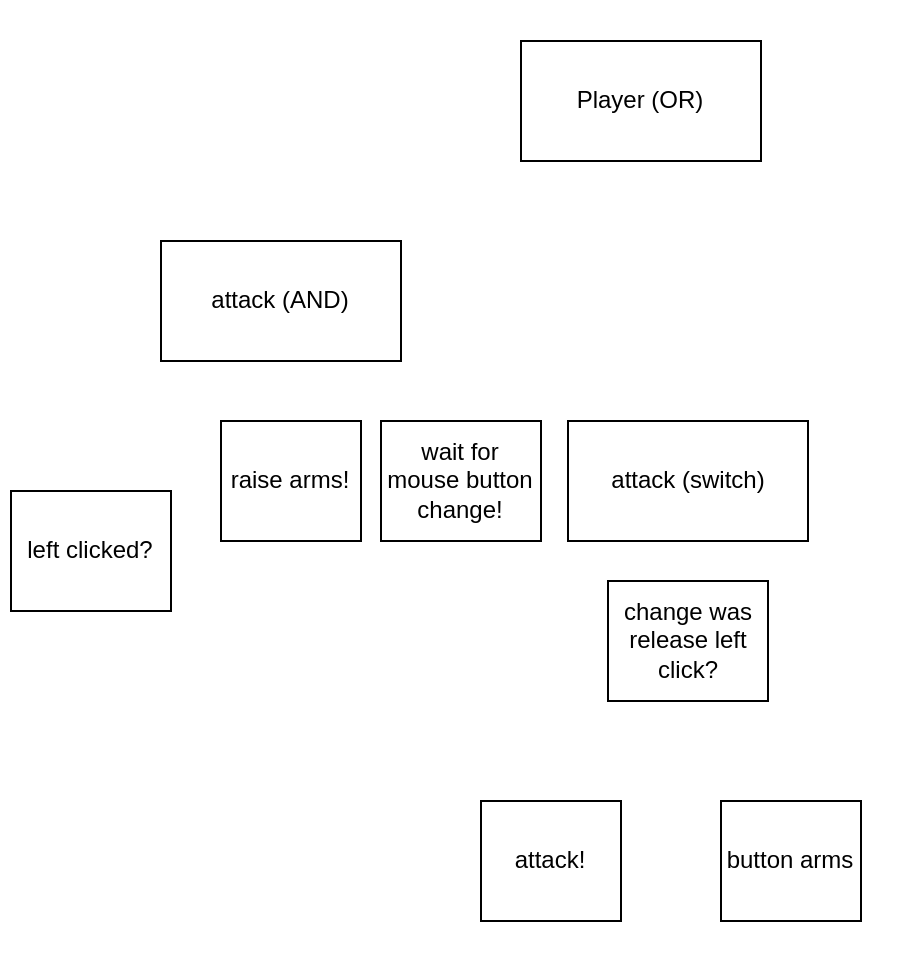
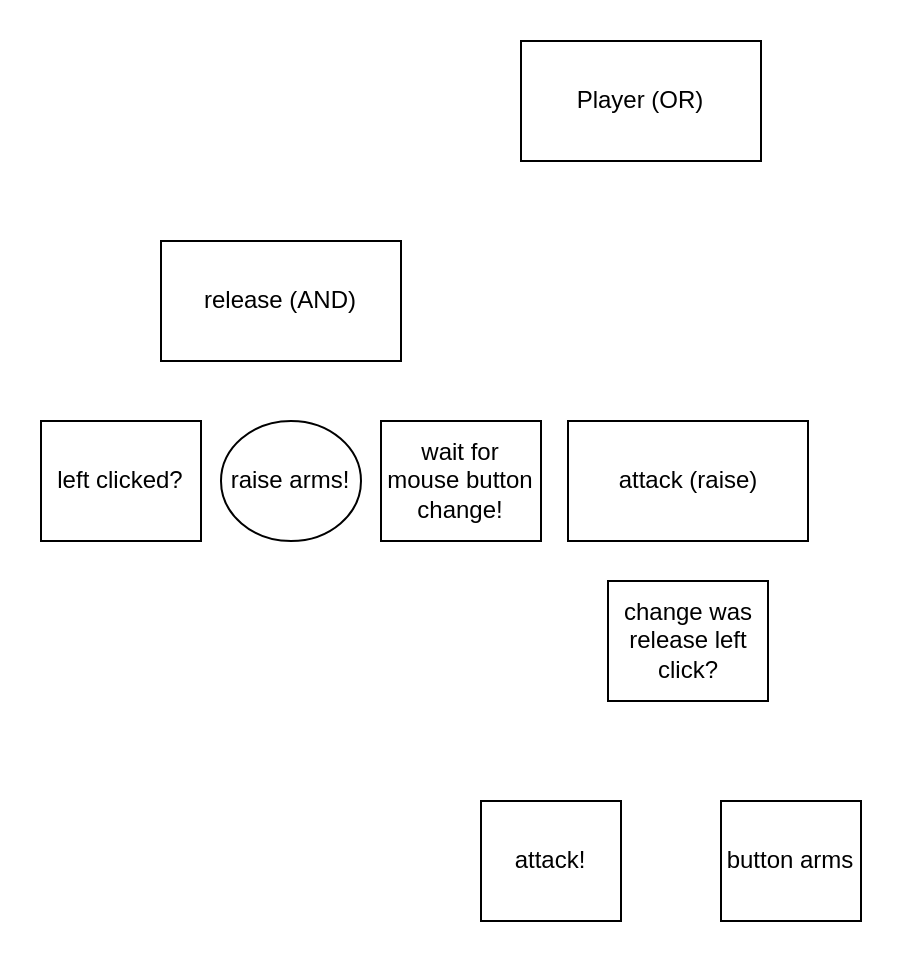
  <mxCell id="0" />
  <mxCell id="1" parent="0" />
  <mxCell id="2" value="Player (OR)" style="rounded=0;whiteSpace=wrap;html=1;" vertex="1" parent="1"><mxGeometry x="260" y="20" width="120" height="60" as="geometry" /></mxCell>
- <mxCell id="3" value="attack (AND)" style="rounded=0;whiteSpace=wrap;html=1;" vertex="1" parent="1"><mxGeometry x="80" y="120" width="120" height="60" as="geometry" /></mxCell>
- <mxCell id="4" value="left clicked?" style="rounded=0;whiteSpace=wrap;html=1;" vertex="1" parent="1"><mxGeometry x="5" y="245" width="80" height="60" as="geometry" /></mxCell>
- <mxCell id="5" value="raise arms!" style="rounded=0;whiteSpace=wrap;html=1;" vertex="1" parent="1"><mxGeometry x="110" y="210" width="70" height="60" as="geometry" /></mxCell>
+ <mxCell id="3" value="release (AND)" style="rounded=0;whiteSpace=wrap;html=1;" vertex="1" parent="1"><mxGeometry x="80" y="120" width="120" height="60" as="geometry" /></mxCell>
+ <mxCell id="4" value="left clicked?" style="rounded=0;whiteSpace=wrap;html=1;" vertex="1" parent="1"><mxGeometry x="20" y="210" width="80" height="60" as="geometry" /></mxCell>
+ <mxCell id="5" value="raise arms!" style="ellipse;whiteSpace=wrap;html=1;" vertex="1" parent="1"><mxGeometry x="110" y="210" width="70" height="60" as="geometry" /></mxCell>
  <mxCell id="6" value="wait for mouse button change!" style="rounded=0;whiteSpace=wrap;html=1;" vertex="1" parent="1"><mxGeometry x="190" y="210" width="80" height="60" as="geometry" /></mxCell>
  <mxCell id="7" value="change was release left click?" style="rounded=0;whiteSpace=wrap;html=1;" vertex="1" parent="1"><mxGeometry x="303.5" y="290" width="80" height="60" as="geometry" /></mxCell>
  <mxCell id="8" value="attack!" style="rounded=0;whiteSpace=wrap;html=1;" vertex="1" parent="1"><mxGeometry x="240" y="400" width="70" height="60" as="geometry" /></mxCell>
- <mxCell id="9" value="attack (switch)" style="rounded=0;whiteSpace=wrap;html=1;" vertex="1" parent="1"><mxGeometry x="283.5" y="210" width="120" height="60" as="geometry" /></mxCell>
+ <mxCell id="9" value="attack (raise)" style="rounded=0;whiteSpace=wrap;html=1;" vertex="1" parent="1"><mxGeometry x="283.5" y="210" width="120" height="60" as="geometry" /></mxCell>
  <mxCell id="10" value="button arms" style="rounded=0;whiteSpace=wrap;html=1;" vertex="1" parent="1"><mxGeometry x="360" y="400" width="70" height="60" as="geometry" /></mxCell>
